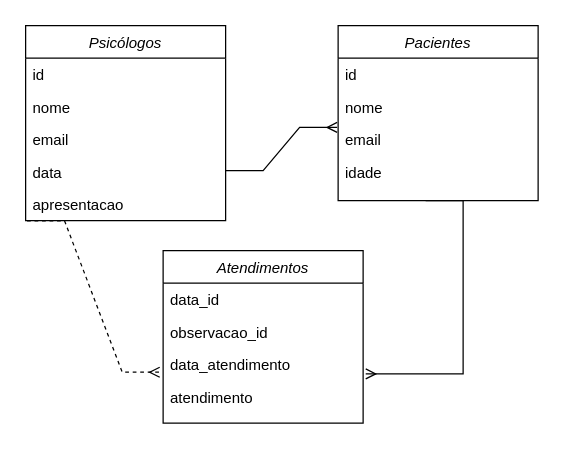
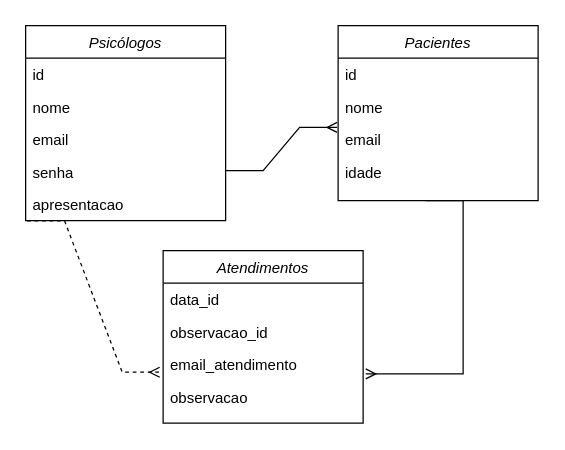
  <mxCell id="0" />
  <mxCell id="1" parent="0" />
  <mxCell id="2" value="Psicólogos" style="swimlane;fontStyle=2;align=center;verticalAlign=top;childLayout=stackLayout;horizontal=1;startSize=26;horizontalStack=0;resizeParent=1;resizeLast=0;collapsible=1;marginBottom=0;rounded=0;shadow=0;strokeWidth=1;" parent="1" vertex="1"><mxGeometry x="20" y="20" width="160" height="156" as="geometry"><mxRectangle x="230" y="140" width="160" height="26" as="alternateBounds" /></mxGeometry></mxCell>
  <mxCell id="3" value="id" style="text;align=left;verticalAlign=top;spacingLeft=4;spacingRight=4;overflow=hidden;rotatable=0;points=[[0,0.5],[1,0.5]];portConstraint=eastwest;" vertex="1" parent="2"><mxGeometry y="26" width="160" height="26" as="geometry" /></mxCell>
  <mxCell id="4" value="nome" style="text;align=left;verticalAlign=top;spacingLeft=4;spacingRight=4;overflow=hidden;rotatable=0;points=[[0,0.5],[1,0.5]];portConstraint=eastwest;" parent="2" vertex="1"><mxGeometry y="52" width="160" height="26" as="geometry" /></mxCell>
  <mxCell id="5" value="email" style="text;align=left;verticalAlign=top;spacingLeft=4;spacingRight=4;overflow=hidden;rotatable=0;points=[[0,0.5],[1,0.5]];portConstraint=eastwest;rounded=0;shadow=0;html=0;" parent="2" vertex="1"><mxGeometry y="78" width="160" height="26" as="geometry" /></mxCell>
- <mxCell id="6" value="data" style="text;align=left;verticalAlign=top;spacingLeft=4;spacingRight=4;overflow=hidden;rotatable=0;points=[[0,0.5],[1,0.5]];portConstraint=eastwest;rounded=0;shadow=0;html=0;" parent="2" vertex="1"><mxGeometry y="104" width="160" height="26" as="geometry" /></mxCell>
+ <mxCell id="6" value="senha" style="text;align=left;verticalAlign=top;spacingLeft=4;spacingRight=4;overflow=hidden;rotatable=0;points=[[0,0.5],[1,0.5]];portConstraint=eastwest;rounded=0;shadow=0;html=0;" parent="2" vertex="1"><mxGeometry y="104" width="160" height="26" as="geometry" /></mxCell>
  <mxCell id="7" value="apresentacao" style="text;align=left;verticalAlign=top;spacingLeft=4;spacingRight=4;overflow=hidden;rotatable=0;points=[[0,0.5],[1,0.5]];portConstraint=eastwest;rounded=0;shadow=0;html=0;" vertex="1" parent="2"><mxGeometry y="130" width="160" height="26" as="geometry" /></mxCell>
  <mxCell id="8" value="Pacientes" style="swimlane;fontStyle=2;align=center;verticalAlign=top;childLayout=stackLayout;horizontal=1;startSize=26;horizontalStack=0;resizeParent=1;resizeLast=0;collapsible=1;marginBottom=0;rounded=0;shadow=0;strokeWidth=1;" vertex="1" parent="1"><mxGeometry x="270" y="20" width="160" height="140" as="geometry"><mxRectangle x="230" y="140" width="160" height="26" as="alternateBounds" /></mxGeometry></mxCell>
  <mxCell id="9" value="id" style="text;align=left;verticalAlign=top;spacingLeft=4;spacingRight=4;overflow=hidden;rotatable=0;points=[[0,0.5],[1,0.5]];portConstraint=eastwest;" vertex="1" parent="8"><mxGeometry y="26" width="160" height="26" as="geometry" /></mxCell>
  <mxCell id="10" value="nome" style="text;align=left;verticalAlign=top;spacingLeft=4;spacingRight=4;overflow=hidden;rotatable=0;points=[[0,0.5],[1,0.5]];portConstraint=eastwest;" vertex="1" parent="8"><mxGeometry y="52" width="160" height="26" as="geometry" /></mxCell>
  <mxCell id="11" value="email" style="text;align=left;verticalAlign=top;spacingLeft=4;spacingRight=4;overflow=hidden;rotatable=0;points=[[0,0.5],[1,0.5]];portConstraint=eastwest;rounded=0;shadow=0;html=0;" vertex="1" parent="8"><mxGeometry y="78" width="160" height="26" as="geometry" /></mxCell>
  <mxCell id="12" value="idade" style="text;align=left;verticalAlign=top;spacingLeft=4;spacingRight=4;overflow=hidden;rotatable=0;points=[[0,0.5],[1,0.5]];portConstraint=eastwest;rounded=0;shadow=0;html=0;" vertex="1" parent="8"><mxGeometry y="104" width="160" height="26" as="geometry" /></mxCell>
  <mxCell id="13" value="Atendimentos" style="swimlane;fontStyle=2;align=center;verticalAlign=top;childLayout=stackLayout;horizontal=1;startSize=26;horizontalStack=0;resizeParent=1;resizeLast=0;collapsible=1;marginBottom=0;rounded=0;shadow=0;strokeWidth=1;" vertex="1" parent="1"><mxGeometry x="130" y="200" width="160" height="138" as="geometry"><mxRectangle x="230" y="140" width="160" height="26" as="alternateBounds" /></mxGeometry></mxCell>
  <mxCell id="14" value="data_id" style="text;align=left;verticalAlign=top;spacingLeft=4;spacingRight=4;overflow=hidden;rotatable=0;points=[[0,0.5],[1,0.5]];portConstraint=eastwest;" vertex="1" parent="13"><mxGeometry y="26" width="160" height="26" as="geometry" /></mxCell>
  <mxCell id="15" value="observacao_id" style="text;align=left;verticalAlign=top;spacingLeft=4;spacingRight=4;overflow=hidden;rotatable=0;points=[[0,0.5],[1,0.5]];portConstraint=eastwest;" vertex="1" parent="13"><mxGeometry y="52" width="160" height="26" as="geometry" /></mxCell>
- <mxCell id="16" value="data_atendimento" style="text;align=left;verticalAlign=top;spacingLeft=4;spacingRight=4;overflow=hidden;rotatable=0;points=[[0,0.5],[1,0.5]];portConstraint=eastwest;rounded=0;shadow=0;html=0;" vertex="1" parent="13"><mxGeometry y="78" width="160" height="26" as="geometry" /></mxCell>
- <mxCell id="17" value="atendimento" style="text;align=left;verticalAlign=top;spacingLeft=4;spacingRight=4;overflow=hidden;rotatable=0;points=[[0,0.5],[1,0.5]];portConstraint=eastwest;rounded=0;shadow=0;html=0;" vertex="1" parent="13"><mxGeometry y="104" width="160" height="26" as="geometry" /></mxCell>
+ <mxCell id="16" value="email_atendimento" style="text;align=left;verticalAlign=top;spacingLeft=4;spacingRight=4;overflow=hidden;rotatable=0;points=[[0,0.5],[1,0.5]];portConstraint=eastwest;rounded=0;shadow=0;html=0;" vertex="1" parent="13"><mxGeometry y="78" width="160" height="26" as="geometry" /></mxCell>
+ <mxCell id="17" value="observacao" style="text;align=left;verticalAlign=top;spacingLeft=4;spacingRight=4;overflow=hidden;rotatable=0;points=[[0,0.5],[1,0.5]];portConstraint=eastwest;rounded=0;shadow=0;html=0;" vertex="1" parent="13"><mxGeometry y="104" width="160" height="26" as="geometry" /></mxCell>
  <mxCell id="18" value="" style="edgeStyle=entityRelationEdgeStyle;fontSize=12;html=1;endArrow=ERmany;rounded=0;entryX=-0.005;entryY=0.131;entryDx=0;entryDy=0;entryPerimeter=0;exitX=1;exitY=0.462;exitDx=0;exitDy=0;exitPerimeter=0;" edge="1" parent="1" source="6" target="11"><mxGeometry width="100" height="100" relative="1" as="geometry"><mxPoint x="180" y="139" as="sourcePoint" /><mxPoint x="280" y="39" as="targetPoint" /></mxGeometry></mxCell>
  <mxCell id="19" value="" style="edgeStyle=entityRelationEdgeStyle;fontSize=12;html=1;endArrow=ERmany;rounded=0;strokeColor=default;entryX=-0.017;entryY=0.741;entryDx=0;entryDy=0;entryPerimeter=0;exitX=0.007;exitY=1.006;exitDx=0;exitDy=0;exitPerimeter=0;dashed=1;" edge="1" parent="1" source="7" target="16"><mxGeometry width="100" height="100" relative="1" as="geometry"><mxPoint x="20" y="170" as="sourcePoint" /><mxPoint x="130" y="240" as="targetPoint" /></mxGeometry></mxCell>
  <mxCell id="20" value="" style="edgeStyle=entityRelationEdgeStyle;fontSize=12;html=1;endArrow=ERmany;rounded=0;strokeColor=default;entryX=1.013;entryY=0.794;entryDx=0;entryDy=0;entryPerimeter=0;" edge="1" parent="1" target="16"><mxGeometry width="100" height="100" relative="1" as="geometry"><mxPoint x="340" y="160" as="sourcePoint" /><mxPoint x="440" y="190" as="targetPoint" /></mxGeometry></mxCell>
